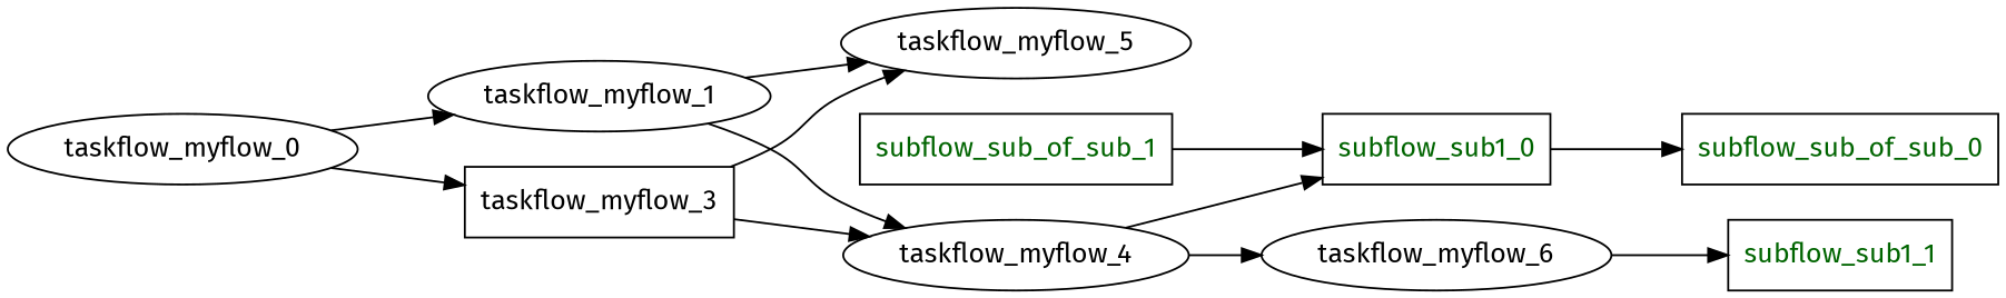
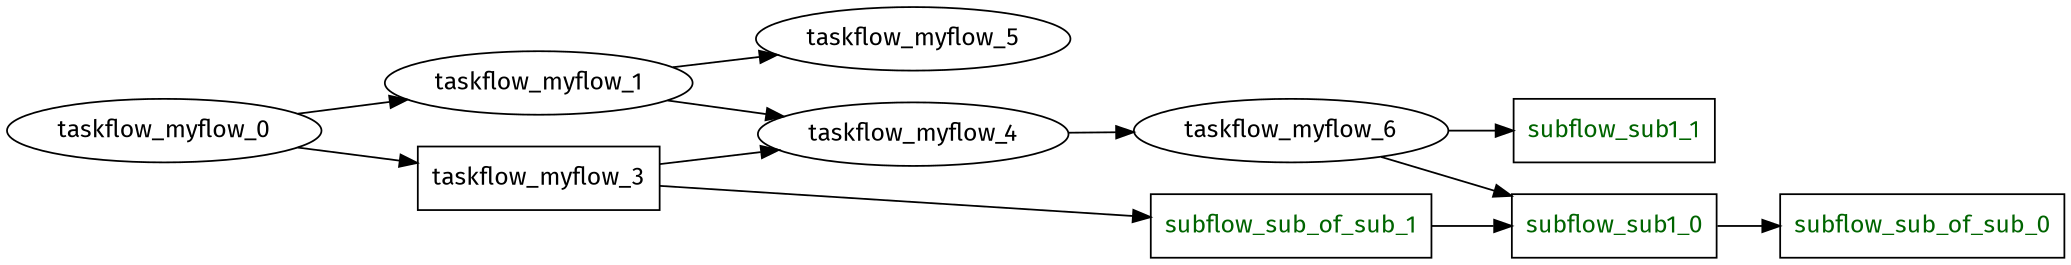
  digraph {
    fontname="Fira Sans"
    rankdir=LR
    node [fontname="Fira Sans"]
    edge [fontname="Fira Sans"]
    taskflow_myflow_0
    taskflow_myflow_1
    taskflow_myflow_3 [shape=box]
    taskflow_myflow_4
    taskflow_myflow_5
    taskflow_myflow_6
    subflow_sub1_0 [fontcolor=darkgreen shape=box]
    subflow_sub1_1 [fontcolor=darkgreen shape=box]
    subflow_sub_of_sub_0 [fontcolor=darkgreen shape=box]
    subflow_sub_of_sub_1 [fontcolor=darkgreen shape=box]
    taskflow_myflow_0 -> taskflow_myflow_1
    taskflow_myflow_0 -> taskflow_myflow_3
    taskflow_myflow_1 -> taskflow_myflow_4
    taskflow_myflow_1 -> taskflow_myflow_5
    taskflow_myflow_3 -> taskflow_myflow_4
-   taskflow_myflow_3 -> taskflow_myflow_5
+   taskflow_myflow_3 -> subflow_sub_of_sub_1
    taskflow_myflow_4 -> taskflow_myflow_6
-   taskflow_myflow_4 -> subflow_sub1_0 [fontcolor=darkgreen]
+   taskflow_myflow_6 -> subflow_sub1_0 [fontcolor=darkgreen]
    taskflow_myflow_6 -> subflow_sub1_1 [fontcolor=darkgreen]
    subflow_sub1_0 -> subflow_sub_of_sub_0 [fontcolor=darkgreen]
    subflow_sub_of_sub_1 -> subflow_sub1_0 [fontcolor=darkgreen]
  }
